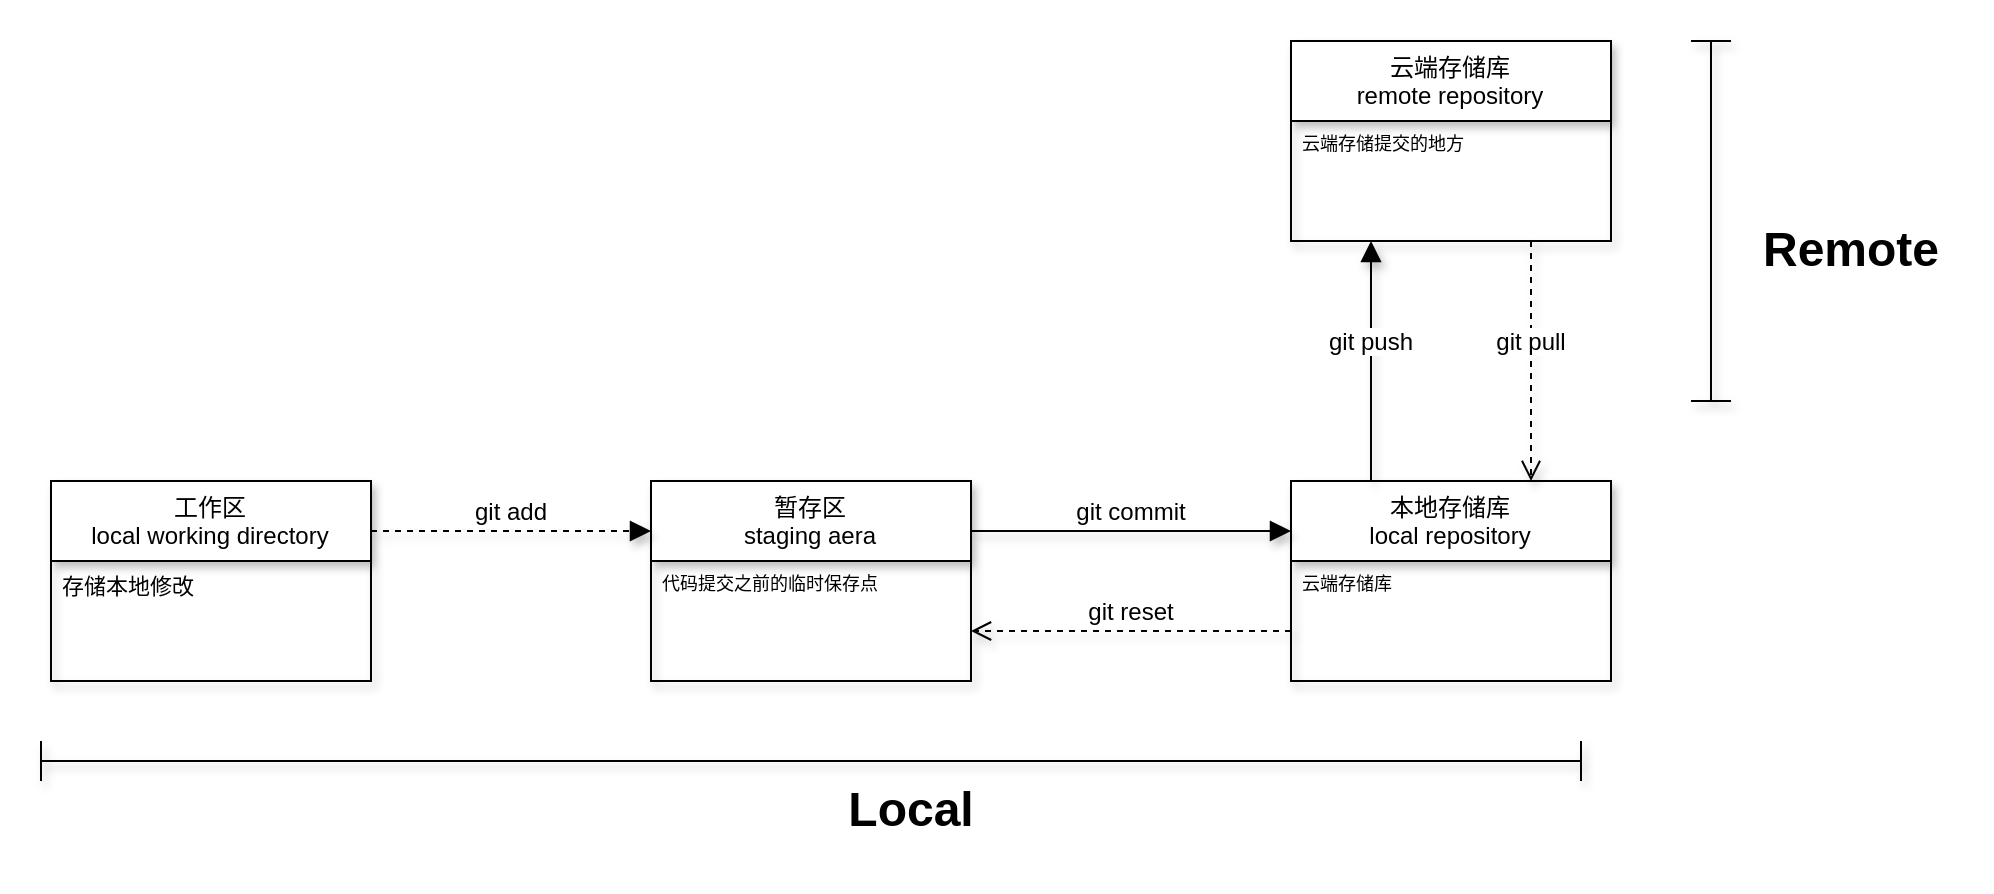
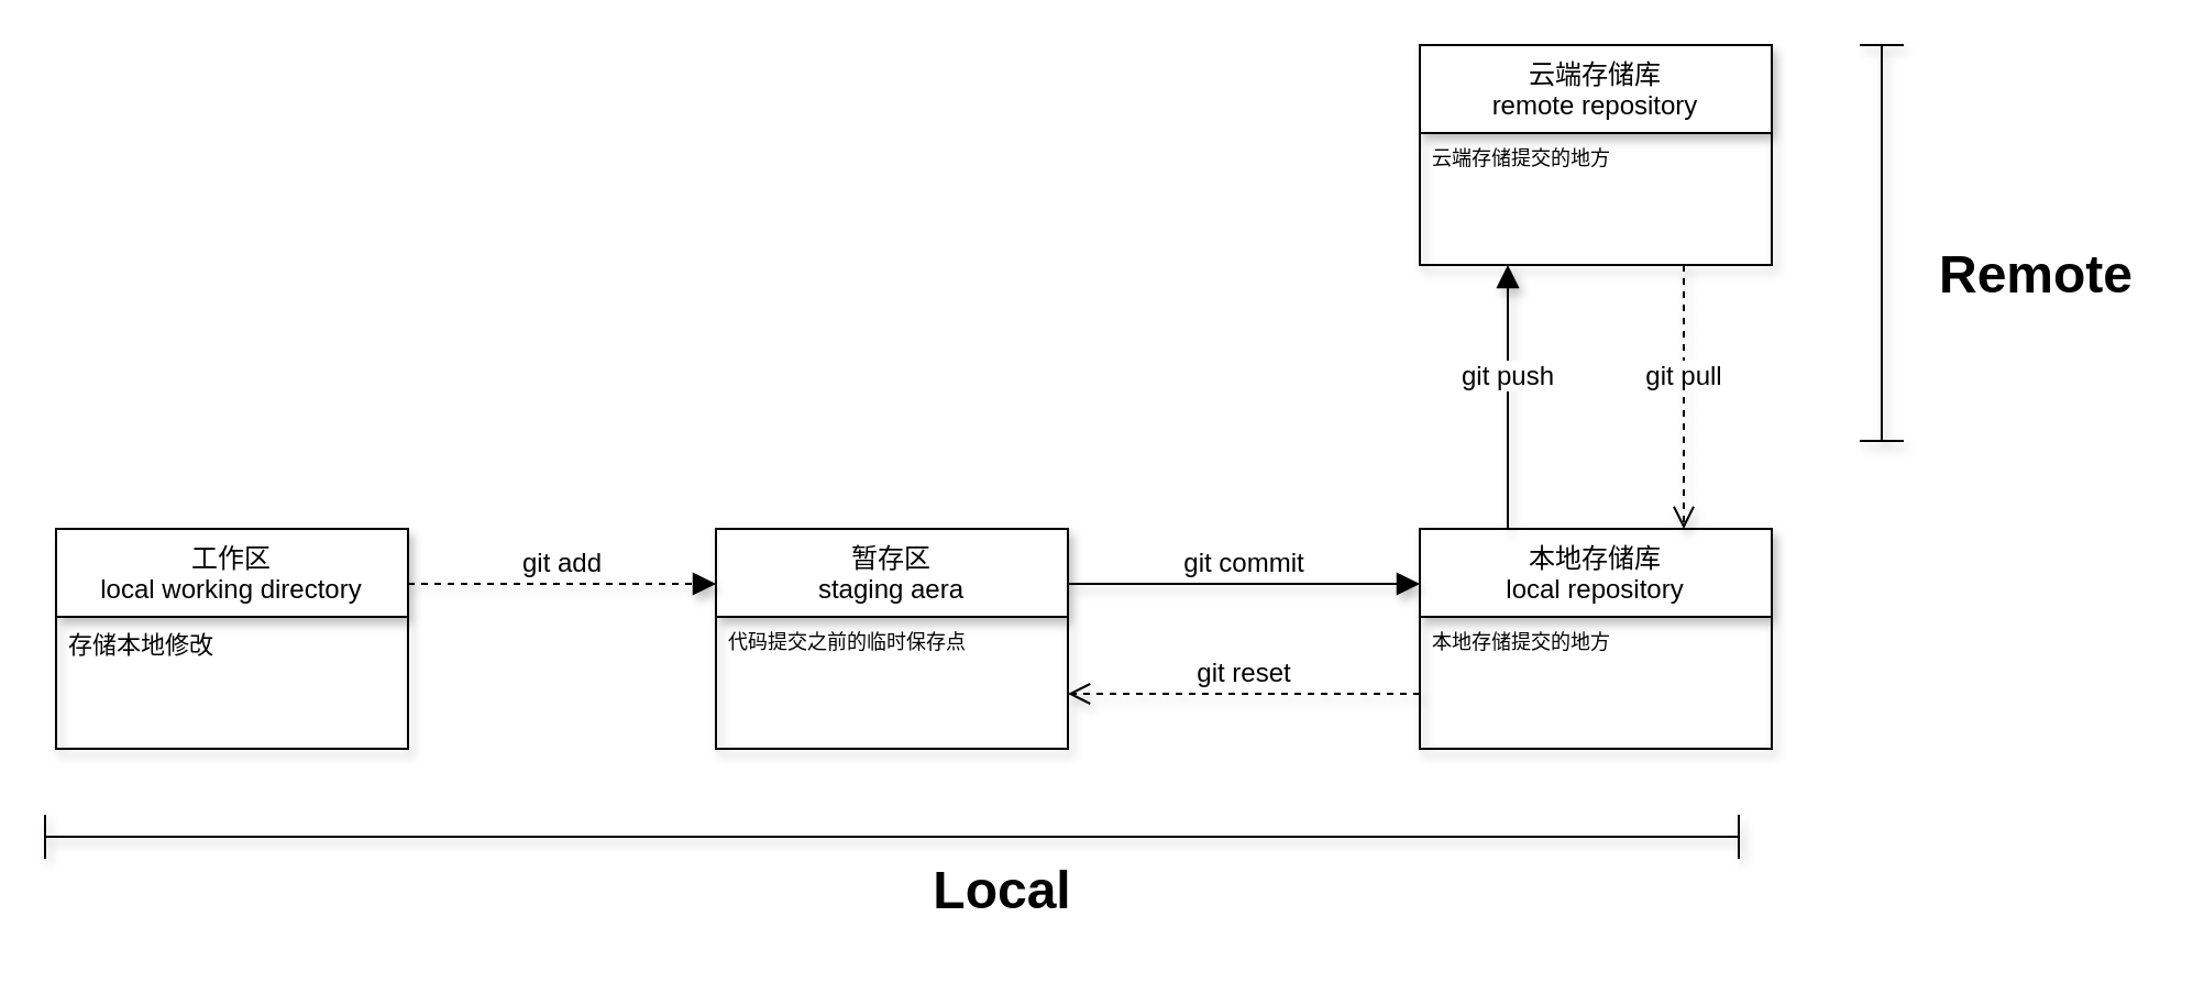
  <mxCell id="0" />
  <mxCell id="1" parent="0" />
  <mxCell id="2" value="工作区&#10;local working directory" style="swimlane;fontStyle=0;align=center;verticalAlign=top;childLayout=stackLayout;horizontal=1;startSize=40;horizontalStack=0;resizeParent=1;resizeLast=0;collapsible=1;marginBottom=0;rounded=0;shadow=1;strokeWidth=1;" vertex="1" parent="1"><mxGeometry x="25" y="240" width="160" height="100" as="geometry"><mxRectangle x="220" y="480" width="140" height="40" as="alternateBounds" /></mxGeometry></mxCell>
  <mxCell id="3" value="存储本地修改" style="text;align=left;verticalAlign=top;spacingLeft=4;spacingRight=4;overflow=hidden;rotatable=0;points=[[0,0.5],[1,0.5]];portConstraint=eastwest;fontSize=11;shadow=1;" vertex="1" parent="2"><mxGeometry y="40" width="160" height="26" as="geometry" /></mxCell>
  <mxCell id="4" value="暂存区&#10;staging aera" style="swimlane;fontStyle=0;align=center;verticalAlign=top;childLayout=stackLayout;horizontal=1;startSize=40;horizontalStack=0;resizeParent=1;resizeLast=0;collapsible=1;marginBottom=0;rounded=0;shadow=1;strokeWidth=1;" vertex="1" parent="1"><mxGeometry x="325" y="240" width="160" height="100" as="geometry"><mxRectangle x="520" y="480" width="130" height="40" as="alternateBounds" /></mxGeometry></mxCell>
  <mxCell id="5" value="代码提交之前的临时保存点" style="text;align=left;verticalAlign=top;spacingLeft=4;spacingRight=4;overflow=hidden;rotatable=0;points=[[0,0.5],[1,0.5]];portConstraint=eastwest;fontSize=9;shadow=1;" vertex="1" parent="4"><mxGeometry y="40" width="160" height="26" as="geometry" /></mxCell>
  <mxCell id="6" value="本地存储库&#10;local repository" style="swimlane;fontStyle=0;align=center;verticalAlign=top;childLayout=stackLayout;horizontal=1;startSize=40;horizontalStack=0;resizeParent=1;resizeLast=0;collapsible=1;marginBottom=0;rounded=0;shadow=1;strokeWidth=1;" vertex="1" parent="1"><mxGeometry x="645" y="240" width="160" height="100" as="geometry"><mxRectangle x="840" y="480" width="140" height="40" as="alternateBounds" /></mxGeometry></mxCell>
- <mxCell id="7" value="云端存储库" style="text;align=left;verticalAlign=top;spacingLeft=4;spacingRight=4;overflow=hidden;rotatable=0;points=[[0,0.5],[1,0.5]];portConstraint=eastwest;fontSize=9;shadow=1;" vertex="1" parent="6"><mxGeometry y="40" width="160" height="26" as="geometry" /></mxCell>
+ <mxCell id="7" value="本地存储提交的地方" style="text;align=left;verticalAlign=top;spacingLeft=4;spacingRight=4;overflow=hidden;rotatable=0;points=[[0,0.5],[1,0.5]];portConstraint=eastwest;fontSize=9;shadow=1;" vertex="1" parent="6"><mxGeometry y="40" width="160" height="26" as="geometry" /></mxCell>
  <mxCell id="8" value="云端存储库&#10;remote repository" style="swimlane;fontStyle=0;align=center;verticalAlign=top;childLayout=stackLayout;horizontal=1;startSize=40;horizontalStack=0;resizeParent=1;resizeLast=0;collapsible=1;marginBottom=0;rounded=0;shadow=1;strokeWidth=1;" vertex="1" parent="1"><mxGeometry x="645" y="20" width="160" height="100" as="geometry"><mxRectangle x="840" y="320" width="140" height="40" as="alternateBounds" /></mxGeometry></mxCell>
  <mxCell id="9" value="云端存储提交的地方" style="text;align=left;verticalAlign=top;spacingLeft=4;spacingRight=4;overflow=hidden;rotatable=0;points=[[0,0.5],[1,0.5]];portConstraint=eastwest;fontSize=9;shadow=1;" vertex="1" parent="8"><mxGeometry y="40" width="160" height="26" as="geometry" /></mxCell>
  <mxCell id="10" value="git add" style="html=1;verticalAlign=bottom;endArrow=block;curved=0;rounded=0;fontSize=12;startSize=8;endSize=8;exitX=1;exitY=0.25;exitDx=0;exitDy=0;entryX=0;entryY=0.25;entryDx=0;entryDy=0;shadow=1;dashed=1;" edge="1" target="4" parent="1" source="2"><mxGeometry relative="1" as="geometry"><mxPoint x="385" y="325" as="sourcePoint" /><mxPoint x="415" y="350" as="targetPoint" /></mxGeometry></mxCell>
  <mxCell id="11" value="git commit" style="html=1;verticalAlign=bottom;endArrow=block;curved=0;rounded=0;fontSize=12;startSize=8;endSize=8;exitX=1;exitY=0.25;exitDx=0;exitDy=0;entryX=0;entryY=0.25;entryDx=0;entryDy=0;shadow=1;" edge="1" parent="1" source="4" target="6"><mxGeometry relative="1" as="geometry"><mxPoint x="575" y="320" as="sourcePoint" /><mxPoint x="655" y="320" as="targetPoint" /></mxGeometry></mxCell>
  <mxCell id="12" value="git reset" style="html=1;verticalAlign=bottom;endArrow=open;dashed=1;endSize=8;curved=0;rounded=0;exitX=0;exitY=0.75;exitDx=0;exitDy=0;fontSize=12;entryX=1;entryY=0.75;entryDx=0;entryDy=0;shadow=1;" edge="1" parent="1" source="6" target="4"><mxGeometry relative="1" as="geometry"><mxPoint x="575" y="340" as="targetPoint" /><mxPoint x="655" y="340" as="sourcePoint" /></mxGeometry></mxCell>
  <mxCell id="13" value="git push" style="html=1;verticalAlign=bottom;endArrow=block;curved=0;rounded=0;fontSize=12;startSize=8;endSize=8;entryX=0.25;entryY=1;entryDx=0;entryDy=0;exitX=0.25;exitY=0;exitDx=0;exitDy=0;shadow=1;" edge="1" parent="1" source="6" target="8"><mxGeometry relative="1" as="geometry"><mxPoint x="665" y="220" as="sourcePoint" /><mxPoint x="697.5" y="30" as="targetPoint" /></mxGeometry></mxCell>
  <mxCell id="14" value="git pull" style="html=1;verticalAlign=bottom;endArrow=open;dashed=1;endSize=8;curved=0;rounded=0;exitX=0.75;exitY=1;exitDx=0;exitDy=0;fontSize=12;entryX=0.75;entryY=0;entryDx=0;entryDy=0;shadow=1;" edge="1" parent="1" source="8" target="6"><mxGeometry relative="1" as="geometry"><mxPoint x="725" y="354" as="targetPoint" /><mxPoint x="805" y="354" as="sourcePoint" /></mxGeometry></mxCell>
  <mxCell id="15" value="" style="shape=crossbar;whiteSpace=wrap;html=1;rounded=1;shadow=1;" vertex="1" parent="1"><mxGeometry x="20" y="370" width="770" height="20" as="geometry" /></mxCell>
  <mxCell id="16" value="Local" style="text;strokeColor=none;fillColor=none;html=1;fontSize=24;fontStyle=1;verticalAlign=middle;align=center;shadow=1;" vertex="1" parent="1"><mxGeometry x="405" y="385" width="100" height="40" as="geometry" /></mxCell>
  <mxCell id="17" value="" style="shape=crossbar;whiteSpace=wrap;html=1;rounded=1;direction=south;shadow=1;" vertex="1" parent="1"><mxGeometry x="845" y="20" width="20" height="180" as="geometry" /></mxCell>
  <mxCell id="18" value="Remote" style="text;strokeColor=none;fillColor=none;html=1;fontSize=24;fontStyle=1;verticalAlign=middle;align=center;shadow=1;" vertex="1" parent="1"><mxGeometry x="875" y="105" width="100" height="40" as="geometry" /></mxCell>
